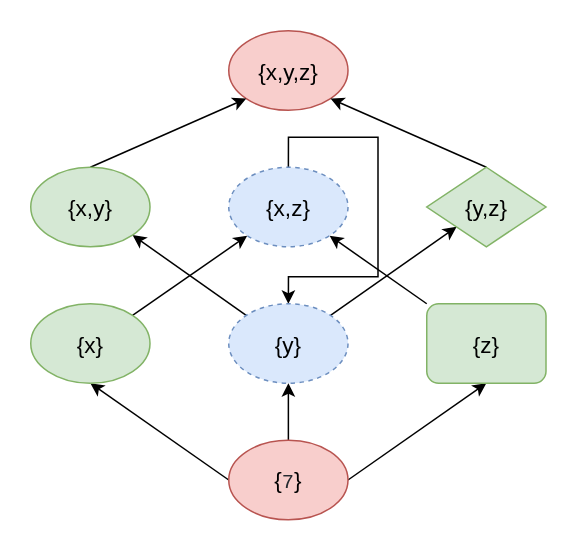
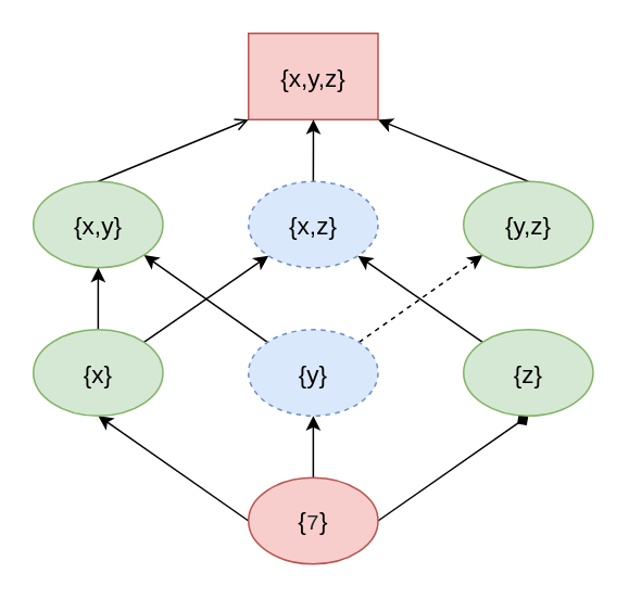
  <mxCell id="0" />
  <mxCell id="1" parent="0" />
- <mxCell id="2" value="&lt;font style=&quot;font-size: 15px;&quot;&gt;{x,y,z}&lt;/font&gt;" style="ellipse;whiteSpace=wrap;html=1;fillColor=#f8cecc;strokeColor=#b85450;" vertex="1" parent="1"><mxGeometry x="152" y="20" width="79.5" height="53" as="geometry" /></mxCell>
- <mxCell id="3" style="edgeStyle=orthogonalEdgeStyle;rounded=0;orthogonalLoop=1;jettySize=auto;html=1;exitX=0.5;exitY=0;exitDx=0;exitDy=0;fontSize=15;" edge="1" parent="1" source="4" target="7"><mxGeometry relative="1" as="geometry" /></mxCell>
+ <mxCell id="2" value="&lt;font style=&quot;font-size: 15px;&quot;&gt;{x,y,z}&lt;/font&gt;" style="whiteSpace=wrap;html=1;fillColor=#f8cecc;strokeColor=#b85450;rounded=0;" vertex="1" parent="1"><mxGeometry x="152" y="20" width="79.5" height="53" as="geometry" /></mxCell>
+ <mxCell id="3" style="edgeStyle=orthogonalEdgeStyle;rounded=0;orthogonalLoop=1;jettySize=auto;html=1;exitX=0.5;exitY=0;exitDx=0;exitDy=0;fontSize=15;" edge="1" parent="1" source="4" target="2"><mxGeometry relative="1" as="geometry" /></mxCell>
  <mxCell id="4" value="&lt;font style=&quot;font-size: 15px;&quot;&gt;{x,z}&lt;/font&gt;" style="ellipse;whiteSpace=wrap;html=1;fillColor=#dae8fc;strokeColor=#6c8ebf;dashed=1;" vertex="1" parent="1"><mxGeometry x="152" y="111" width="79.5" height="53" as="geometry" /></mxCell>
  <mxCell id="5" style="edgeStyle=none;rounded=0;orthogonalLoop=1;jettySize=auto;html=1;exitX=0;exitY=0;exitDx=0;exitDy=0;entryX=1;entryY=1;entryDx=0;entryDy=0;fontSize=15;" edge="1" parent="1" source="7" target="13"><mxGeometry relative="1" as="geometry" /></mxCell>
- <mxCell id="6" style="edgeStyle=none;rounded=0;orthogonalLoop=1;jettySize=auto;html=1;exitX=1;exitY=0;exitDx=0;exitDy=0;entryX=0;entryY=1;entryDx=0;entryDy=0;fontSize=15;" edge="1" parent="1" source="7" target="20"><mxGeometry relative="1" as="geometry" /></mxCell>
+ <mxCell id="6" style="edgeStyle=none;rounded=0;orthogonalLoop=1;jettySize=auto;html=1;exitX=1;exitY=0;exitDx=0;exitDy=0;entryX=0;entryY=1;entryDx=0;entryDy=0;fontSize=15;dashed=1;" edge="1" parent="1" source="7" target="20"><mxGeometry relative="1" as="geometry" /></mxCell>
  <mxCell id="7" value="&lt;font style=&quot;font-size: 15px;&quot;&gt;{y}&lt;/font&gt;" style="ellipse;whiteSpace=wrap;html=1;fillColor=#dae8fc;strokeColor=#6c8ebf;dashed=1;" vertex="1" parent="1"><mxGeometry x="152" y="202" width="79.5" height="53" as="geometry" /></mxCell>
  <mxCell id="8" style="edgeStyle=none;rounded=0;orthogonalLoop=1;jettySize=auto;html=1;exitX=0.5;exitY=0;exitDx=0;exitDy=0;fontSize=15;" edge="1" parent="1" source="11" target="7"><mxGeometry relative="1" as="geometry" /></mxCell>
  <mxCell id="9" style="edgeStyle=none;rounded=0;orthogonalLoop=1;jettySize=auto;html=1;exitX=0;exitY=0.5;exitDx=0;exitDy=0;entryX=0.5;entryY=1;entryDx=0;entryDy=0;fontSize=15;" edge="1" parent="1" source="11" target="16"><mxGeometry relative="1" as="geometry" /></mxCell>
- <mxCell id="10" style="edgeStyle=none;rounded=0;orthogonalLoop=1;jettySize=auto;html=1;exitX=1;exitY=0.5;exitDx=0;exitDy=0;entryX=0.5;entryY=1;entryDx=0;entryDy=0;fontSize=15;" edge="1" parent="1" source="11" target="18"><mxGeometry relative="1" as="geometry" /></mxCell>
+ <mxCell id="10" style="edgeStyle=none;rounded=0;orthogonalLoop=1;jettySize=auto;html=1;exitX=1;exitY=0.5;exitDx=0;exitDy=0;entryX=0.5;entryY=1;entryDx=0;entryDy=0;fontSize=15;endArrow=diamond;" edge="1" parent="1" source="11" target="18"><mxGeometry relative="1" as="geometry" /></mxCell>
  <mxCell id="11" value="&lt;font style=&quot;font-size: 15px;&quot;&gt;{&lt;span style=&quot;color: rgb(36, 41, 47); font-family: ui-monospace, SFMono-Regular, &amp;quot;SF Mono&amp;quot;, Menlo, Consolas, &amp;quot;Liberation Mono&amp;quot;, monospace; font-size: 13.6px; text-align: start;&quot;&gt;7&lt;/span&gt;}&lt;/font&gt;" style="ellipse;whiteSpace=wrap;html=1;fillColor=#f8cecc;strokeColor=#b85450;" vertex="1" parent="1"><mxGeometry x="152" y="293" width="79.5" height="53" as="geometry" /></mxCell>
- <mxCell id="12" style="rounded=0;orthogonalLoop=1;jettySize=auto;html=1;exitX=0.5;exitY=0;exitDx=0;exitDy=0;entryX=0;entryY=1;entryDx=0;entryDy=0;fontSize=15;" edge="1" parent="1" source="13" target="2"><mxGeometry relative="1" as="geometry" /></mxCell>
+ <mxCell id="12" style="rounded=0;orthogonalLoop=1;jettySize=auto;html=1;exitX=0.5;exitY=0;exitDx=0;exitDy=0;entryX=0;entryY=1;entryDx=0;entryDy=0;fontSize=15;endArrow=open;" edge="1" parent="1" source="13" target="2"><mxGeometry relative="1" as="geometry" /></mxCell>
  <mxCell id="13" value="&lt;font style=&quot;font-size: 15px;&quot;&gt;{x,y}&lt;/font&gt;" style="ellipse;whiteSpace=wrap;html=1;fillColor=#d5e8d4;strokeColor=#82b366;" vertex="1" parent="1"><mxGeometry x="20" y="111" width="79.5" height="53" as="geometry" /></mxCell>
+ <mxCell id="14" style="edgeStyle=none;rounded=0;orthogonalLoop=1;jettySize=auto;html=1;exitX=0.5;exitY=0;exitDx=0;exitDy=0;entryX=0.5;entryY=1;entryDx=0;entryDy=0;fontSize=15;" edge="1" parent="1" source="16" target="13"><mxGeometry relative="1" as="geometry" /></mxCell>
  <mxCell id="15" style="edgeStyle=none;rounded=0;orthogonalLoop=1;jettySize=auto;html=1;exitX=1;exitY=0;exitDx=0;exitDy=0;fontSize=15;" edge="1" parent="1" source="16" target="4"><mxGeometry relative="1" as="geometry" /></mxCell>
  <mxCell id="16" value="&lt;font style=&quot;font-size: 15px;&quot;&gt;{x}&lt;/font&gt;" style="ellipse;whiteSpace=wrap;html=1;fillColor=#d5e8d4;strokeColor=#82b366;" vertex="1" parent="1"><mxGeometry x="20" y="202" width="79.5" height="53" as="geometry" /></mxCell>
  <mxCell id="17" style="edgeStyle=none;rounded=0;orthogonalLoop=1;jettySize=auto;html=1;exitX=0;exitY=0;exitDx=0;exitDy=0;fontSize=15;" edge="1" parent="1" source="18" target="4"><mxGeometry relative="1" as="geometry" /></mxCell>
- <mxCell id="18" value="&lt;font style=&quot;font-size: 15px;&quot;&gt;{z}&lt;/font&gt;" style="whiteSpace=wrap;html=1;fillColor=#d5e8d4;strokeColor=#82b366;rounded=1;" vertex="1" parent="1"><mxGeometry x="284" y="202" width="79.5" height="53" as="geometry" /></mxCell>
+ <mxCell id="18" value="&lt;font style=&quot;font-size: 15px;&quot;&gt;{z}&lt;/font&gt;" style="ellipse;whiteSpace=wrap;html=1;fillColor=#d5e8d4;strokeColor=#82b366;" vertex="1" parent="1"><mxGeometry x="284" y="202" width="79.5" height="53" as="geometry" /></mxCell>
  <mxCell id="19" style="edgeStyle=none;rounded=0;orthogonalLoop=1;jettySize=auto;html=1;exitX=0.5;exitY=0;exitDx=0;exitDy=0;entryX=1;entryY=1;entryDx=0;entryDy=0;fontSize=15;" edge="1" parent="1" source="20" target="2"><mxGeometry relative="1" as="geometry" /></mxCell>
- <mxCell id="20" value="&lt;font style=&quot;font-size: 15px;&quot;&gt;{y,z}&lt;/font&gt;" style="rhombus;whiteSpace=wrap;html=1;fillColor=#d5e8d4;strokeColor=#82b366;" vertex="1" parent="1"><mxGeometry x="284" y="111" width="79.5" height="53" as="geometry" /></mxCell>
+ <mxCell id="20" value="&lt;font style=&quot;font-size: 15px;&quot;&gt;{y,z}&lt;/font&gt;" style="ellipse;whiteSpace=wrap;html=1;fillColor=#d5e8d4;strokeColor=#82b366;" vertex="1" parent="1"><mxGeometry x="284" y="111" width="79.5" height="53" as="geometry" /></mxCell>
